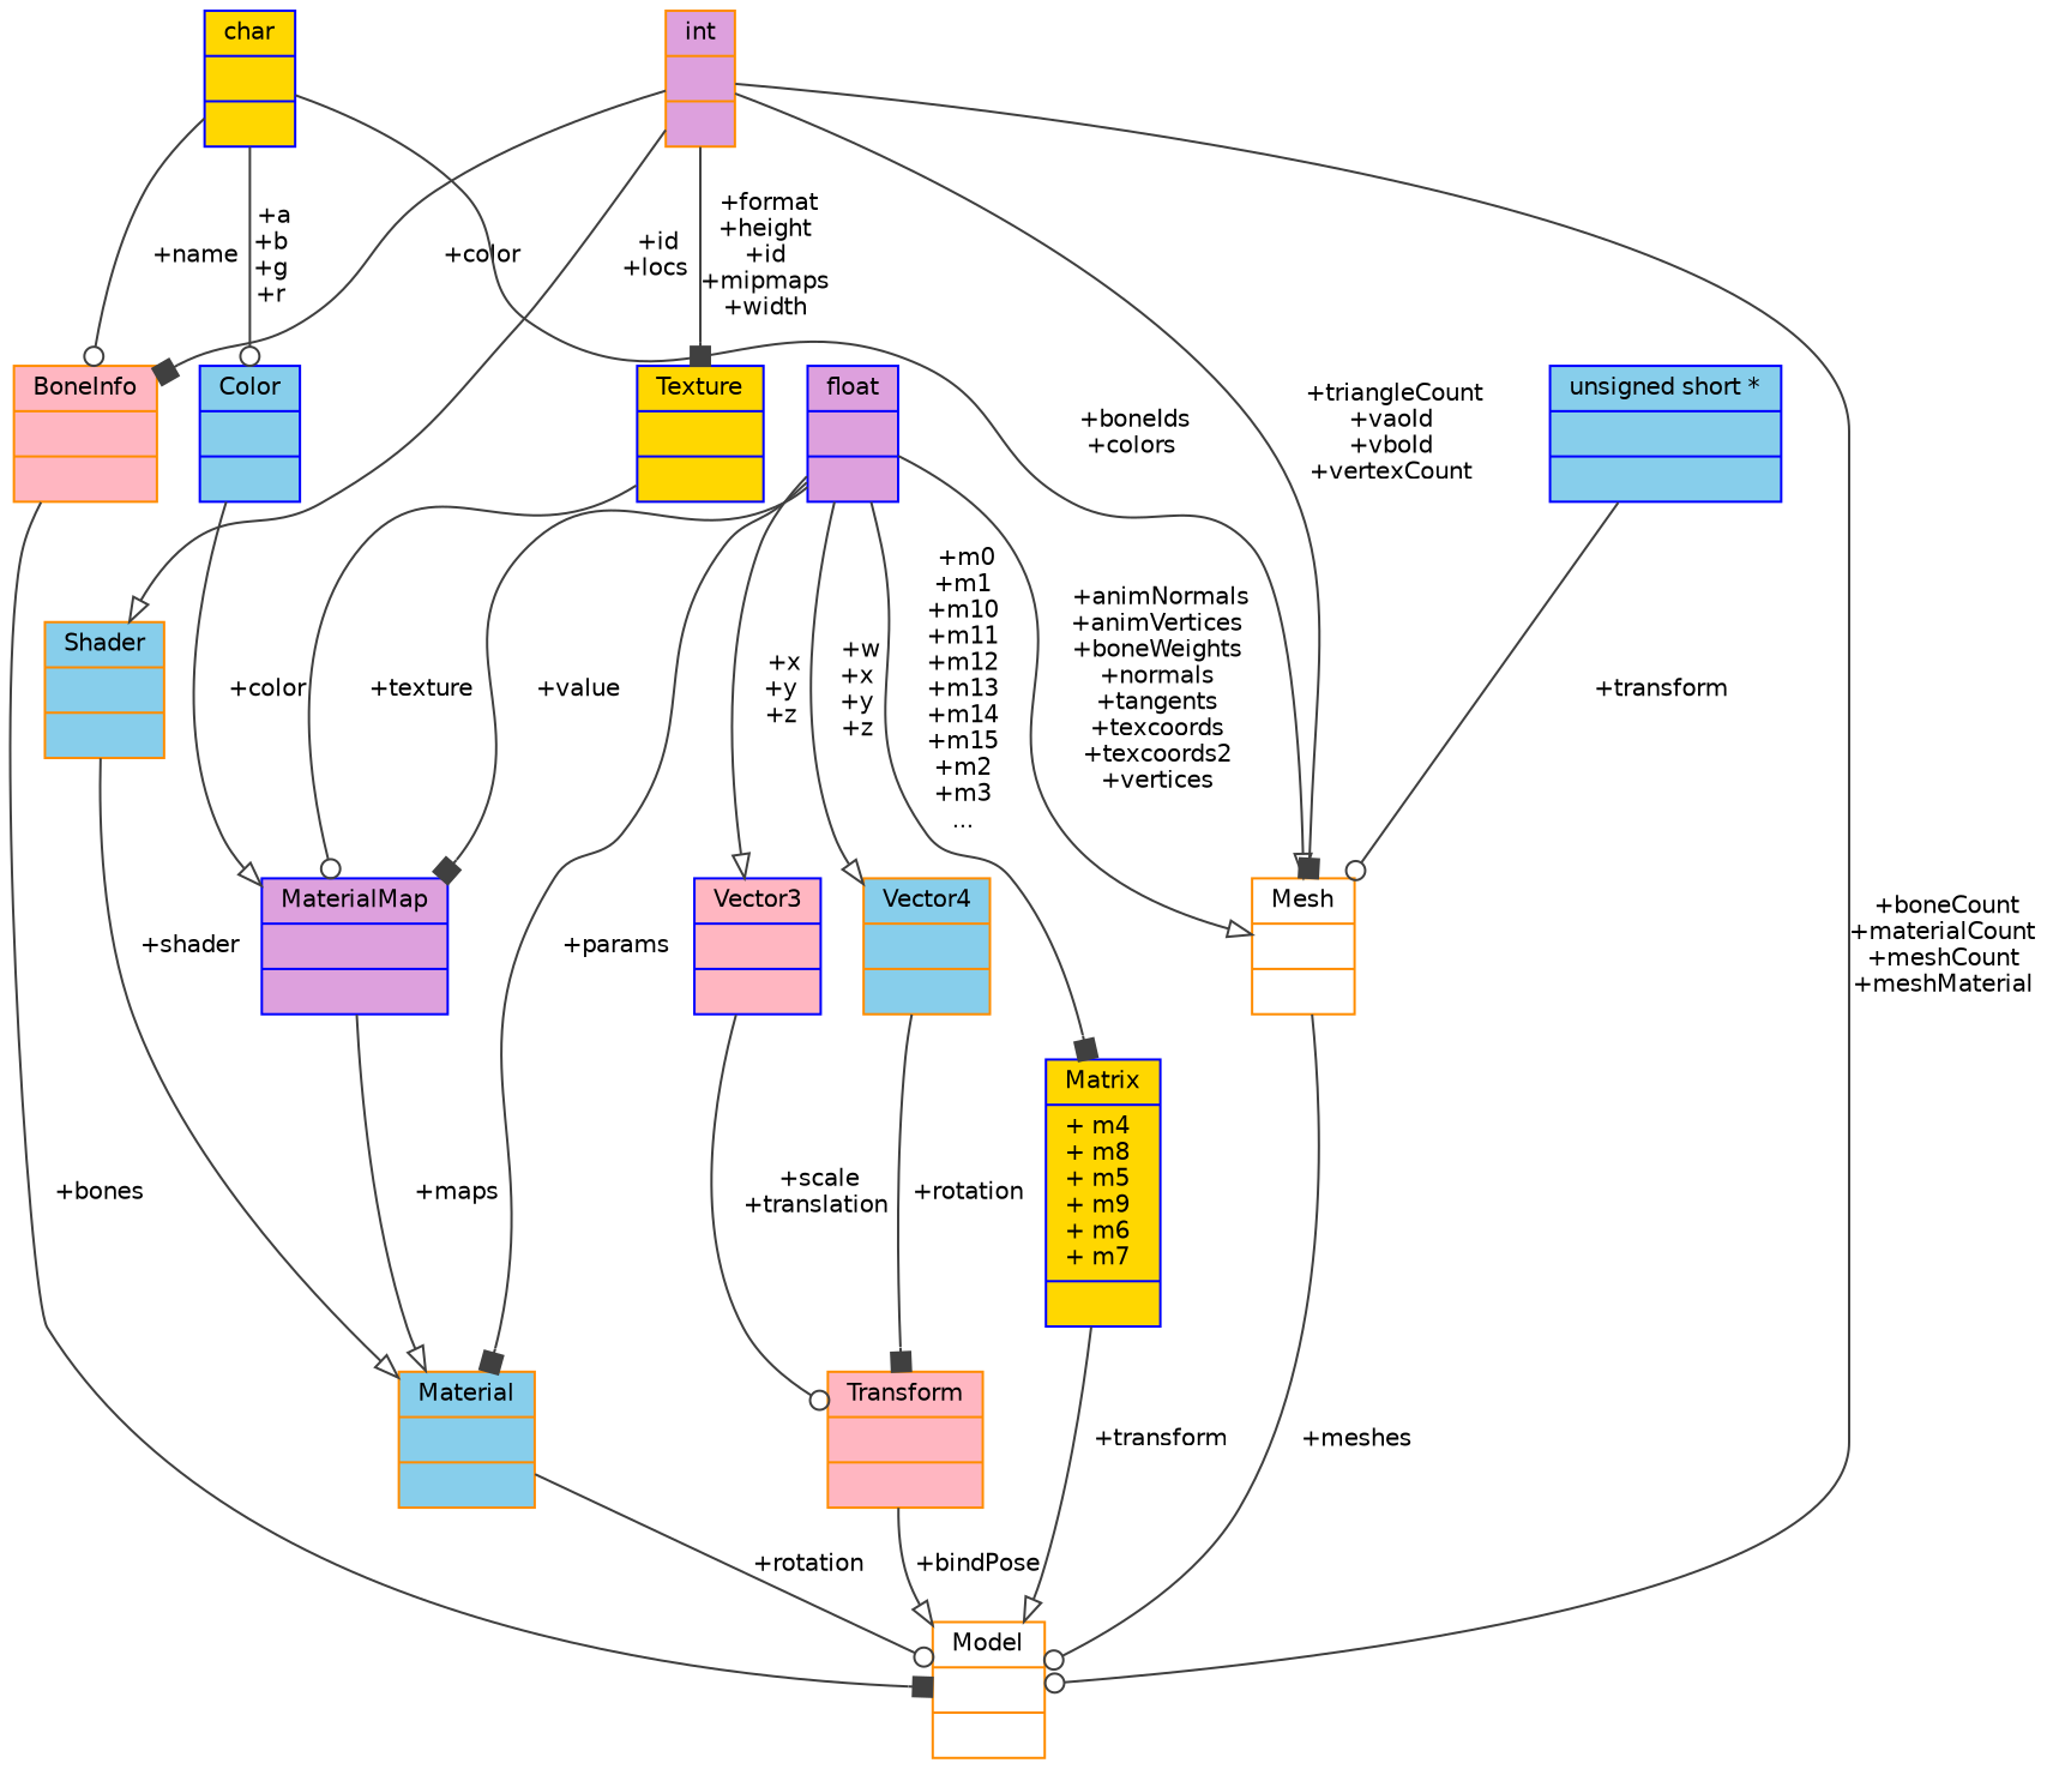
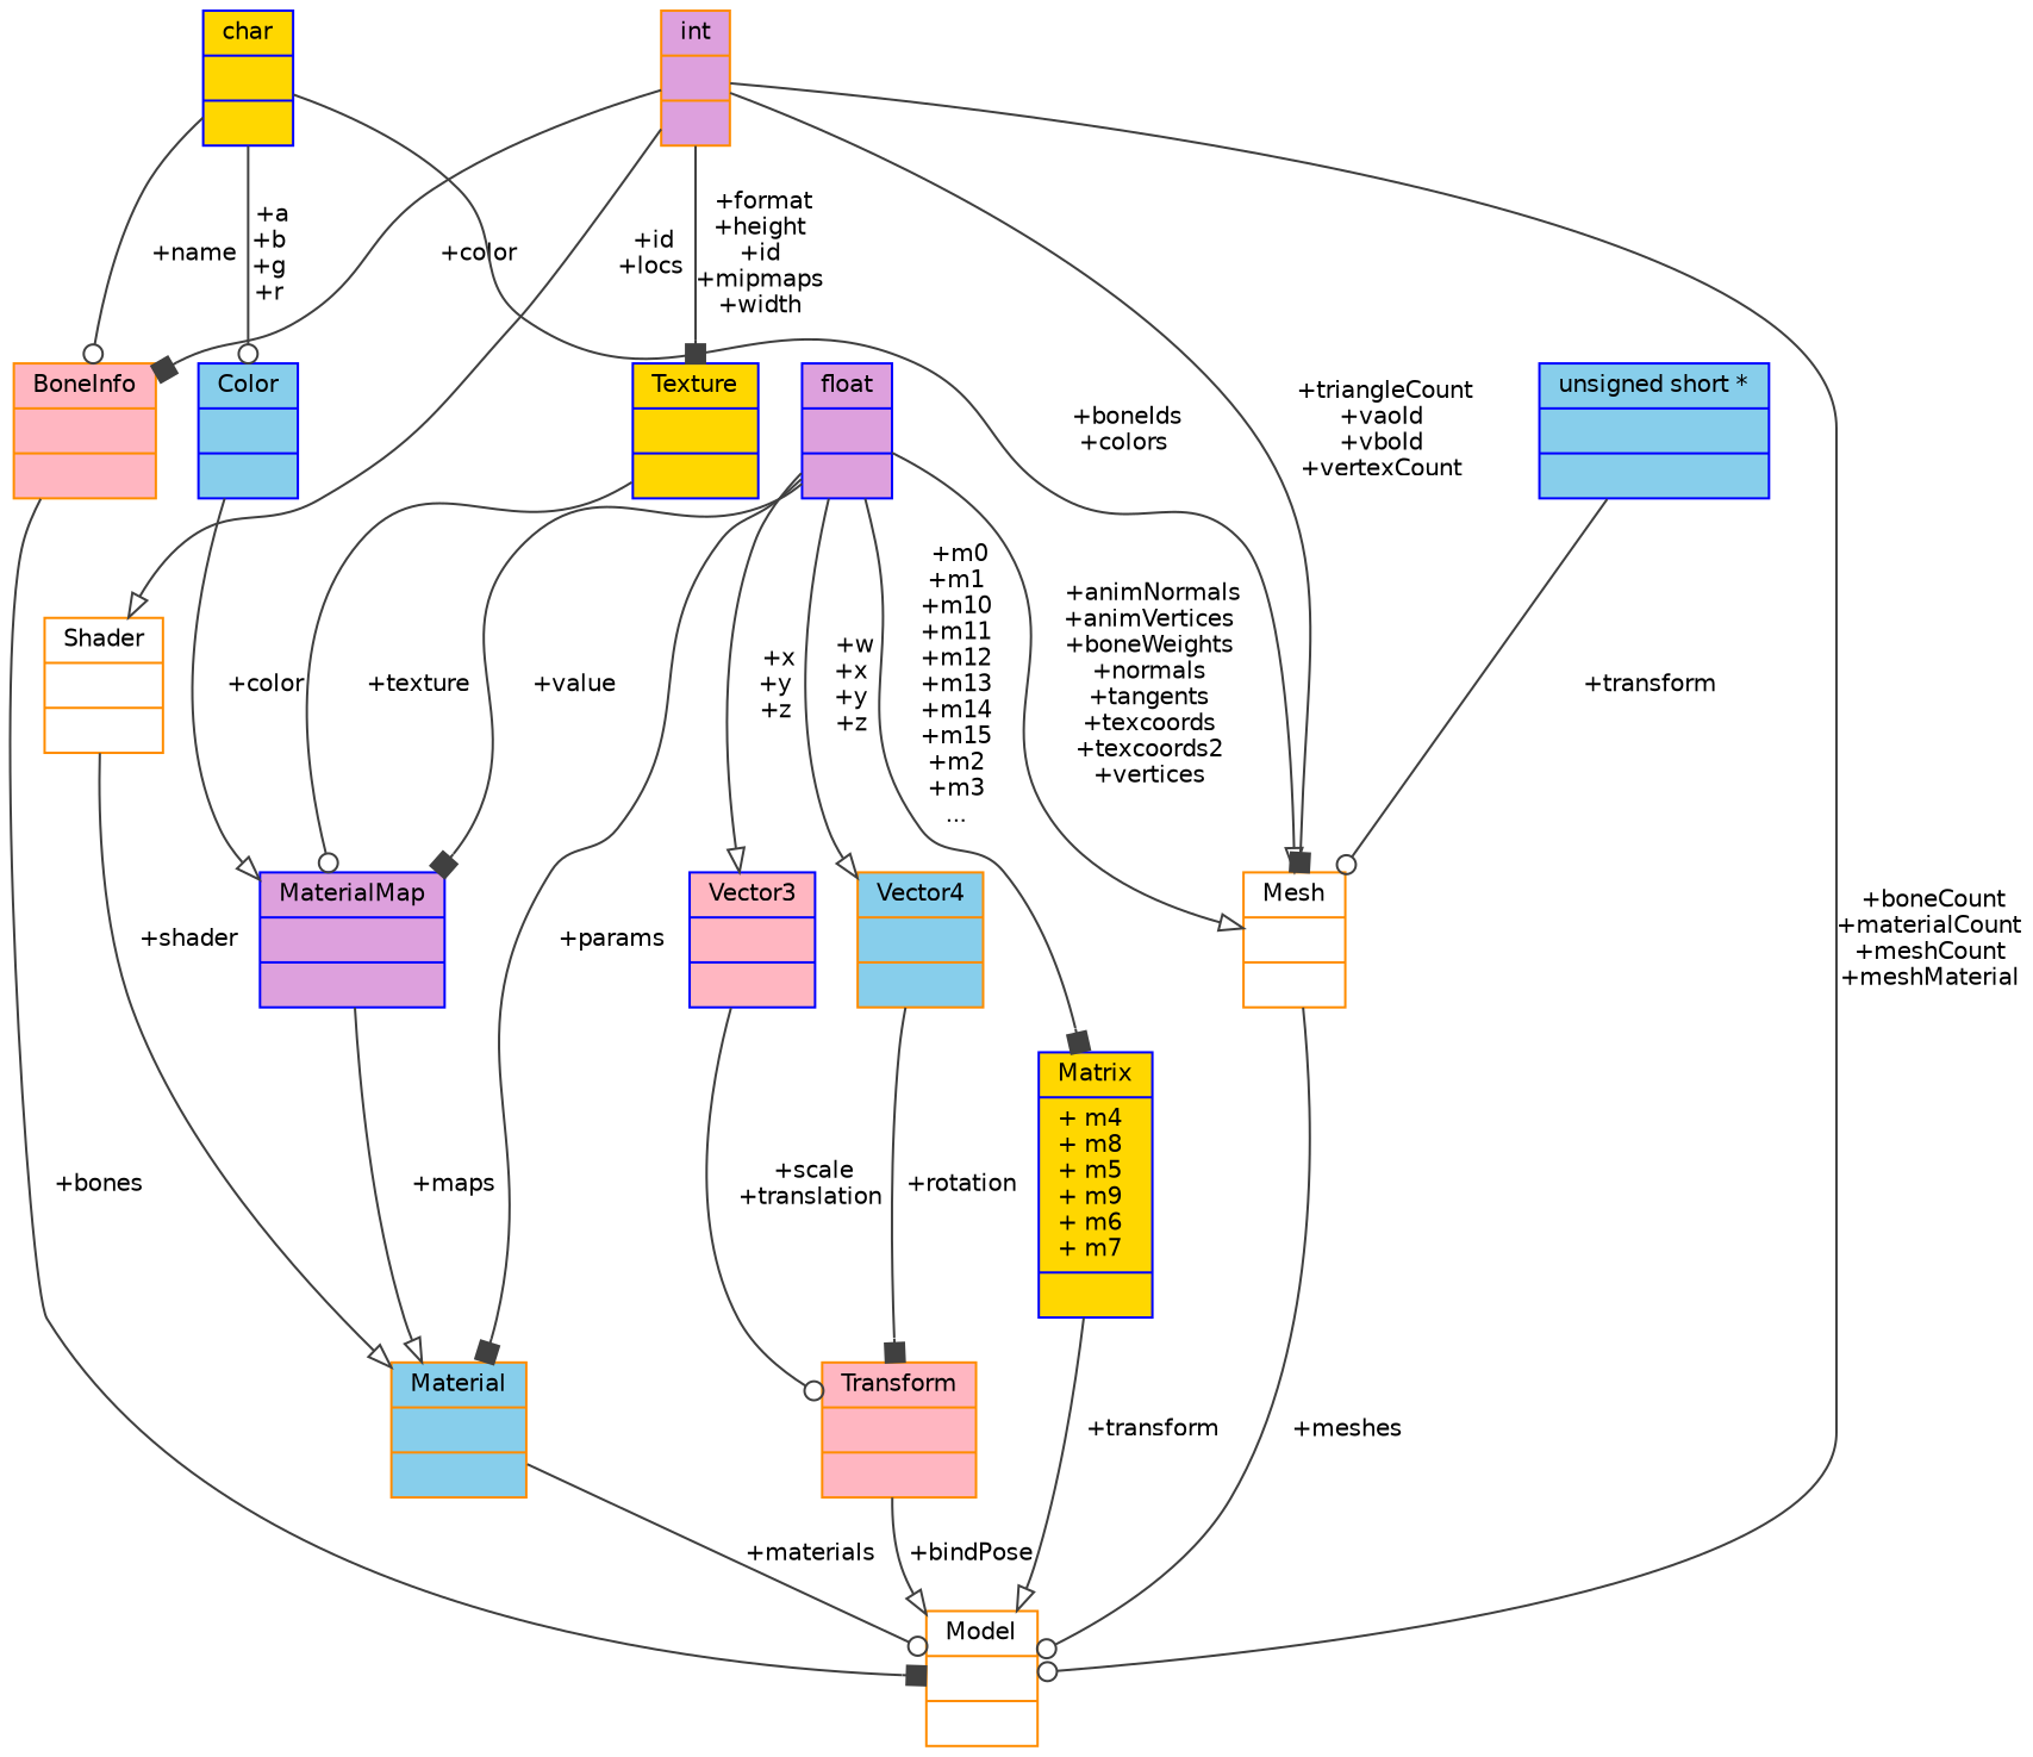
  digraph {
    node [color=darkorange fillcolor=skyblue fontname=Helvetica fontsize=10 shape=record style=filled]
    edge [arrowhead=onormal color=grey25 fontname=Helvetica fontsize=10 labelfontname=Helvetica labelfontsize=10 style=solid]
    n1 [fillcolor=white fontcolor=black height=0.2 label="{Model\n||}" width=0.4]
    n2 [height=0.2 label="{Material\n||}" width=0.4]
-   n3 [height=0.2 label="{Shader\n||}" width=0.4]
+   n3 [fillcolor=white height=0.2 label="{Shader\n||}" width=0.4]
    n4 [fillcolor=plum height=0.2 label="{int\n||}" width=0.4]
    n5 [color=blue fillcolor=gold height=0.2 label="{Texture\n||}" width=0.4]
    n6 [fillcolor=lightpink height=0.2 label="{BoneInfo\n||}" width=0.4]
    n7 [fillcolor=white height=0.2 label="{Mesh\n||}" width=0.4]
    n8 [color=blue fillcolor=plum height=0.2 label="{MaterialMap\n||}" width=0.4]
    n9 [color=blue fillcolor=plum height=0.2 label="{float\n||}" width=0.4]
    n10 [color=blue fillcolor=lightpink height=0.2 label="{Vector3\n||}" width=0.4]
    n11 [height=0.2 label="{Vector4\n||}" width=0.4]
    n12 [color=blue fillcolor=gold height=0.2 label="{Matrix\n|+ m4\l+ m8\l+ m5\l+ m9\l+ m6\l+ m7\l|}" width=0.4]
    n13 [fillcolor=lightpink height=0.2 label="{Transform\n||}" width=0.4]
    n14 [color=blue height=0.2 label="{Color\n||}" width=0.4]
    n15 [color=blue fillcolor=gold height=0.2 label="{char\n||}" width=0.4]
    n16 [color=blue height=0.2 label="{unsigned short *\n||}" width=0.4]
-   n2 -> n1 [arrowhead=odot label=" +rotation"]
+   n2 -> n1 [arrowhead=odot label=" +materials"]
    n3 -> n2 [label=" +shader"]
    n4 -> n1 [arrowhead=odot label=" +boneCount\n+materialCount\n+meshCount\n+meshMaterial"]
    n4 -> n3 [label=" +id\n+locs"]
    n4 -> n5 [arrowhead=box label=" +format\n+height\n+id\n+mipmaps\n+width"]
    n4 -> n6 [arrowhead=box label=" +color"]
    n4 -> n7 [arrowhead=box label=" +triangleCount\n+vaoId\n+vboId\n+vertexCount"]
    n5 -> n8 [arrowhead=odot label=" +texture"]
    n6 -> n1 [arrowhead=box label=" +bones"]
    n7 -> n1 [arrowhead=odot label=" +meshes"]
    n8 -> n2 [label=" +maps"]
    n9 -> n2 [arrowhead=box label=" +params"]
    n9 -> n7 [label=" +animNormals\n+animVertices\n+boneWeights\n+normals\n+tangents\n+texcoords\n+texcoords2\n+vertices"]
    n9 -> n8 [arrowhead=box label=" +value"]
    n9 -> n10 [label=" +x\n+y\n+z"]
    n9 -> n11 [label=" +w\n+x\n+y\n+z"]
    n9 -> n12 [arrowhead=box label=" +m0\n+m1\n+m10\n+m11\n+m12\n+m13\n+m14\n+m15\n+m2\n+m3\n..."]
    n10 -> n13 [arrowhead=odot label=" +scale\n+translation"]
    n11 -> n13 [arrowhead=box label=" +rotation"]
    n12 -> n1 [label=" +transform"]
    n13 -> n1 [label=" +bindPose"]
    n14 -> n8 [label=" +color"]
    n15 -> n6 [arrowhead=odot label=" +name"]
    n15 -> n7 [label=" +boneIds\n+colors"]
    n15 -> n14 [arrowhead=odot label=" +a\n+b\n+g\n+r"]
    n16 -> n7 [arrowhead=odot label=" +transform"]
  }
